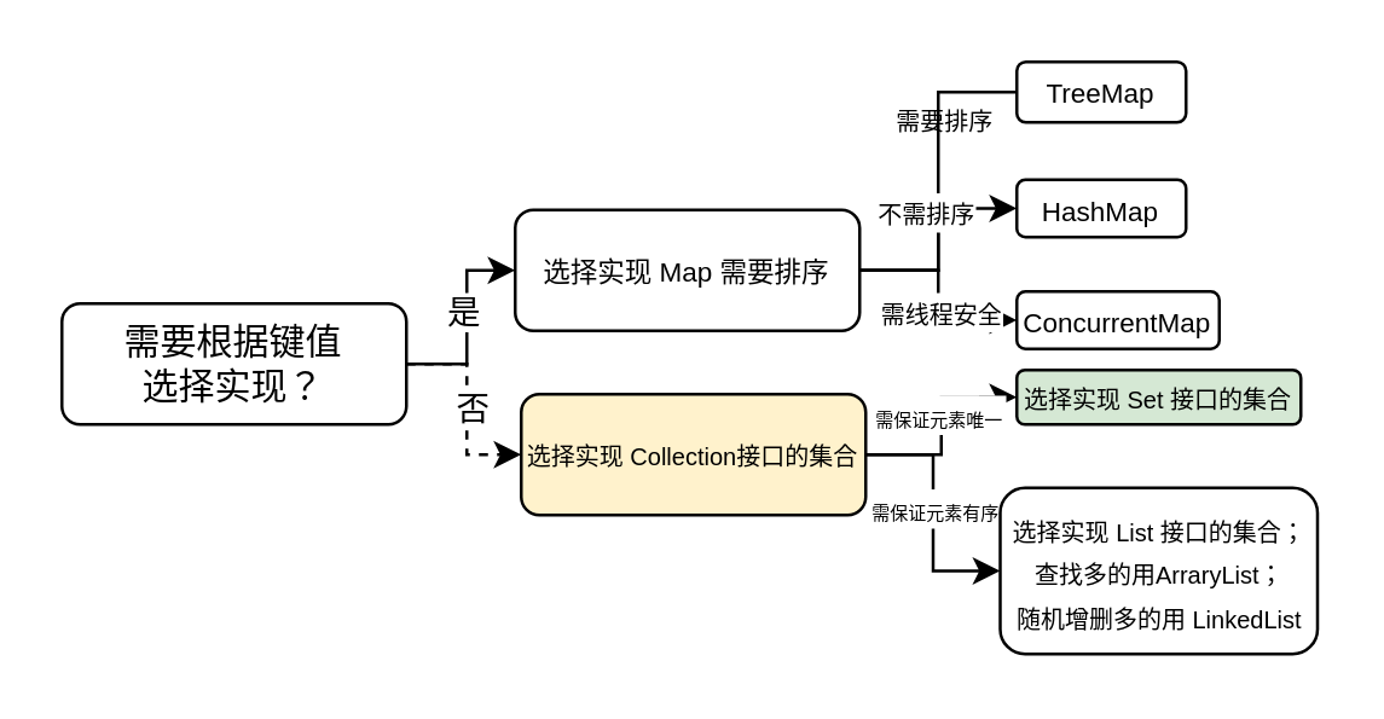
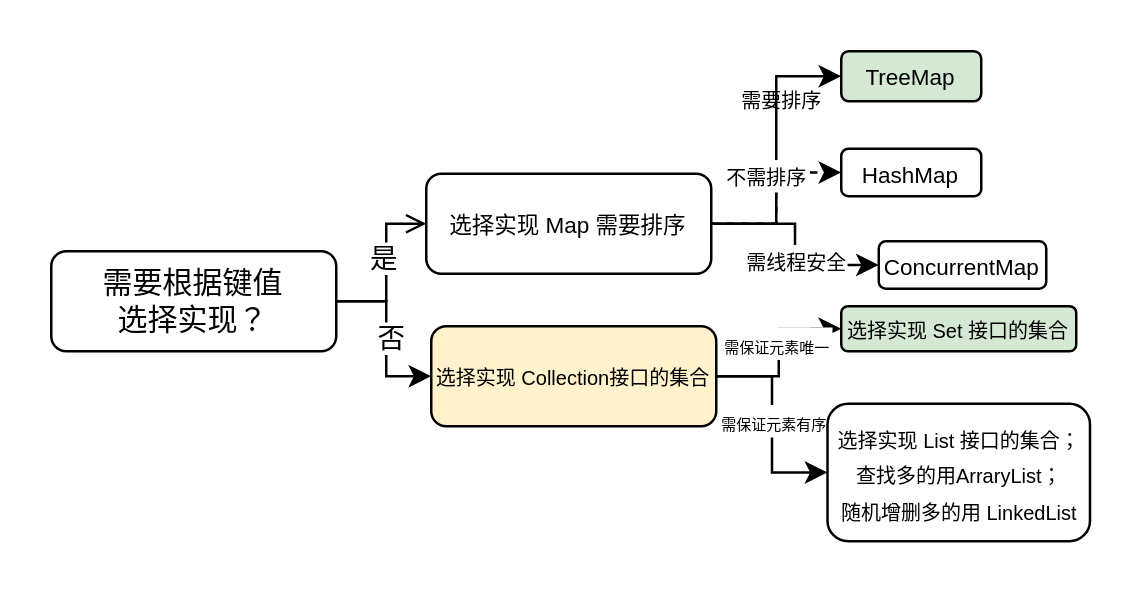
  <mxCell id="0" />
  <mxCell id="1" parent="0" />
- <mxCell id="2" style="edgeStyle=orthogonalEdgeStyle;rounded=0;orthogonalLoop=1;jettySize=auto;html=1;entryX=0;entryY=0.5;entryDx=0;entryDy=0;" edge="1" parent="1" source="6" target="18"><mxGeometry relative="1" as="geometry" /></mxCell>
+ <mxCell id="2" style="edgeStyle=orthogonalEdgeStyle;rounded=0;orthogonalLoop=1;jettySize=auto;html=1;entryX=0;entryY=0.5;entryDx=0;entryDy=0;endArrow=open;" edge="1" parent="1" source="6" target="18"><mxGeometry relative="1" as="geometry" /></mxCell>
  <mxCell id="3" value="是" style="edgeLabel;html=1;align=center;verticalAlign=middle;resizable=0;points=[];" vertex="1" connectable="0" parent="2"><mxGeometry x="0.12" y="2" relative="1" as="geometry"><mxPoint as="offset" /></mxGeometry></mxCell>
- <mxCell id="4" style="edgeStyle=orthogonalEdgeStyle;rounded=0;orthogonalLoop=1;jettySize=auto;html=1;exitX=1;exitY=0.5;exitDx=0;exitDy=0;entryX=0;entryY=0.5;entryDx=0;entryDy=0;dashed=1;" edge="1" parent="1" source="6" target="12"><mxGeometry relative="1" as="geometry" /></mxCell>
+ <mxCell id="4" style="edgeStyle=orthogonalEdgeStyle;rounded=0;orthogonalLoop=1;jettySize=auto;html=1;exitX=1;exitY=0.5;exitDx=0;exitDy=0;entryX=0;entryY=0.5;entryDx=0;entryDy=0;" edge="1" parent="1" source="6" target="12"><mxGeometry relative="1" as="geometry" /></mxCell>
  <mxCell id="5" value="否" style="edgeLabel;html=1;align=center;verticalAlign=middle;resizable=0;points=[];" vertex="1" connectable="0" parent="4"><mxGeometry x="0.007" y="1" relative="1" as="geometry"><mxPoint as="offset" /></mxGeometry></mxCell>
  <mxCell id="6" value="&lt;span style=&quot;text-wrap-mode: nowrap;&quot;&gt;需要根据键值&lt;/span&gt;&lt;span style=&quot;text-wrap-mode: nowrap; background-color: transparent; color: light-dark(rgb(0, 0, 0), rgb(255, 255, 255));&quot;&gt;选择实现？&lt;/span&gt;" style="rounded=1;whiteSpace=wrap;html=1;" vertex="1" parent="1"><mxGeometry x="20" y="100" width="114" height="40" as="geometry" /></mxCell>
  <mxCell id="7" style="edgeStyle=orthogonalEdgeStyle;rounded=0;orthogonalLoop=1;jettySize=auto;html=1;exitX=1;exitY=0.5;exitDx=0;exitDy=0;entryX=0;entryY=0.5;entryDx=0;entryDy=0;" edge="1" parent="1" source="12" target="23"><mxGeometry relative="1" as="geometry" /></mxCell>
  <mxCell id="8" value="Text" style="edgeLabel;html=1;align=center;verticalAlign=middle;resizable=0;points=[];" vertex="1" connectable="0" parent="7"><mxGeometry x="0.12" y="-1" relative="1" as="geometry"><mxPoint as="offset" /></mxGeometry></mxCell>
  <mxCell id="9" value="&lt;font style=&quot;font-size: 6px;&quot;&gt;需保证元素唯一&amp;nbsp;&lt;/font&gt;" style="edgeLabel;html=1;align=center;verticalAlign=middle;resizable=0;points=[];" vertex="1" connectable="0" parent="7"><mxGeometry x="0.12" y="1" relative="1" as="geometry"><mxPoint as="offset" /></mxGeometry></mxCell>
  <mxCell id="10" style="edgeStyle=orthogonalEdgeStyle;rounded=0;orthogonalLoop=1;jettySize=auto;html=1;exitX=1;exitY=0.5;exitDx=0;exitDy=0;entryX=0;entryY=0.5;entryDx=0;entryDy=0;" edge="1" parent="1" source="12" target="24"><mxGeometry relative="1" as="geometry" /></mxCell>
  <mxCell id="11" value="&lt;font style=&quot;font-size: 6px;&quot;&gt;需保证元素有序&lt;/font&gt;" style="edgeLabel;html=1;align=center;verticalAlign=middle;resizable=0;points=[];" vertex="1" connectable="0" parent="10"><mxGeometry x="-0.028" relative="1" as="geometry"><mxPoint as="offset" /></mxGeometry></mxCell>
  <mxCell id="12" value="&lt;span style=&quot;text-wrap-mode: nowrap;&quot;&gt;&lt;font style=&quot;font-size: 8px;&quot;&gt;选择实现 Collection接口的集合&lt;/font&gt;&lt;/span&gt;" style="rounded=1;whiteSpace=wrap;html=1;fillColor=#fff2cc;" vertex="1" parent="1"><mxGeometry x="172" y="130" width="114" height="40" as="geometry" /></mxCell>
- <mxCell id="13" style="edgeStyle=orthogonalEdgeStyle;rounded=0;orthogonalLoop=1;jettySize=auto;html=1;entryX=0;entryY=0.5;entryDx=0;entryDy=0;endArrow=none;" edge="1" parent="1" source="18" target="19"><mxGeometry relative="1" as="geometry" /></mxCell>
- <mxCell id="14" style="edgeStyle=orthogonalEdgeStyle;rounded=0;orthogonalLoop=1;jettySize=auto;html=1;entryX=0;entryY=0.5;entryDx=0;entryDy=0;" edge="1" parent="1" source="18" target="21"><mxGeometry relative="1" as="geometry" /></mxCell>
+ <mxCell id="13" style="edgeStyle=orthogonalEdgeStyle;rounded=0;orthogonalLoop=1;jettySize=auto;html=1;entryX=0;entryY=0.5;entryDx=0;entryDy=0;" edge="1" parent="1" source="18" target="19"><mxGeometry relative="1" as="geometry" /></mxCell>
+ <mxCell id="14" style="edgeStyle=orthogonalEdgeStyle;rounded=0;orthogonalLoop=1;jettySize=auto;html=1;entryX=0;entryY=0.5;entryDx=0;entryDy=0;dashed=1;" edge="1" parent="1" source="18" target="21"><mxGeometry relative="1" as="geometry" /></mxCell>
  <mxCell id="15" value="&lt;font style=&quot;font-size: 8px;&quot;&gt;不需排序&lt;/font&gt;" style="edgeLabel;html=1;align=center;verticalAlign=middle;resizable=0;points=[];" vertex="1" connectable="0" parent="14"><mxGeometry x="0.282" y="3" relative="1" as="geometry"><mxPoint x="-2" as="offset" /></mxGeometry></mxCell>
  <mxCell id="16" style="edgeStyle=orthogonalEdgeStyle;rounded=0;orthogonalLoop=1;jettySize=auto;html=1;exitX=1;exitY=0.5;exitDx=0;exitDy=0;entryX=0;entryY=0.5;entryDx=0;entryDy=0;" edge="1" parent="1" source="18" target="22"><mxGeometry relative="1" as="geometry" /></mxCell>
  <mxCell id="17" value="&lt;font style=&quot;font-size: 8px;&quot;&gt;需线程安全&lt;/font&gt;" style="edgeLabel;html=1;align=center;verticalAlign=middle;resizable=0;points=[];" vertex="1" connectable="0" parent="16"><mxGeometry x="0.141" relative="1" as="geometry"><mxPoint as="offset" /></mxGeometry></mxCell>
  <mxCell id="18" value="&lt;span style=&quot;text-wrap-mode: nowrap;&quot;&gt;&lt;font style=&quot;font-size: 9px;&quot;&gt;选择实现 Map 需要排序&lt;/font&gt;&lt;/span&gt;" style="rounded=1;whiteSpace=wrap;html=1;" vertex="1" parent="1"><mxGeometry x="170" y="69" width="114" height="40" as="geometry" /></mxCell>
- <mxCell id="19" value="&lt;span style=&quot;text-wrap-mode: nowrap;&quot;&gt;&lt;font style=&quot;font-size: 9px;&quot;&gt;TreeMap&lt;/font&gt;&lt;/span&gt;" style="rounded=1;whiteSpace=wrap;html=1;" vertex="1" parent="1"><mxGeometry x="336" y="20" width="56" height="20" as="geometry" /></mxCell>
+ <mxCell id="19" value="&lt;span style=&quot;text-wrap-mode: nowrap;&quot;&gt;&lt;font style=&quot;font-size: 9px;&quot;&gt;TreeMap&lt;/font&gt;&lt;/span&gt;" style="rounded=1;whiteSpace=wrap;html=1;fillColor=#d5e8d4;" vertex="1" parent="1"><mxGeometry x="336" y="20" width="56" height="20" as="geometry" /></mxCell>
  <mxCell id="20" value="&lt;font style=&quot;font-size: 8px;&quot;&gt;需要排序&lt;/font&gt;" style="text;html=1;align=center;verticalAlign=middle;resizable=0;points=[];autosize=1;strokeColor=none;fillColor=none;" vertex="1" parent="1"><mxGeometry x="286" y="26" width="51" height="26" as="geometry" /></mxCell>
  <mxCell id="21" value="&lt;span style=&quot;text-wrap-mode: nowrap;&quot;&gt;&lt;font style=&quot;font-size: 9px;&quot;&gt;HashMap&lt;/font&gt;&lt;/span&gt;" style="rounded=1;whiteSpace=wrap;html=1;" vertex="1" parent="1"><mxGeometry x="336" y="59" width="56" height="19" as="geometry" /></mxCell>
- <mxCell id="22" value="&lt;span style=&quot;text-wrap-mode: nowrap;&quot;&gt;&lt;font style=&quot;font-size: 9px;&quot;&gt;ConcurrentMap&lt;/font&gt;&lt;/span&gt;" style="rounded=1;whiteSpace=wrap;html=1;" vertex="1" parent="1"><mxGeometry x="336" y="96" width="67" height="19" as="geometry" /></mxCell>
+ <mxCell id="22" value="&lt;span style=&quot;text-wrap-mode: nowrap;&quot;&gt;&lt;font style=&quot;font-size: 9px;&quot;&gt;ConcurrentMap&lt;/font&gt;&lt;/span&gt;" style="rounded=1;whiteSpace=wrap;html=1;" vertex="1" parent="1"><mxGeometry x="351" y="96" width="67" height="19" as="geometry" /></mxCell>
  <mxCell id="23" value="&lt;span style=&quot;text-wrap-mode: nowrap;&quot;&gt;&lt;font style=&quot;font-size: 8px;&quot;&gt;选择实现 Set 接口的集合&lt;/font&gt;&lt;/span&gt;" style="rounded=1;whiteSpace=wrap;html=1;fillColor=#d5e8d4;" vertex="1" parent="1"><mxGeometry x="336" y="122" width="94" height="18" as="geometry" /></mxCell>
  <mxCell id="24" value="&lt;span style=&quot;font-size: 8px; text-wrap-mode: nowrap;&quot;&gt;选择实现 List 接口的集合；&lt;/span&gt;&lt;div&gt;&lt;span style=&quot;font-size: 8px; text-wrap-mode: nowrap;&quot;&gt;查找多的用ArraryList；&lt;/span&gt;&lt;/div&gt;&lt;div&gt;&lt;span style=&quot;font-size: 8px; text-wrap-mode: nowrap;&quot;&gt;随机增删多的用 LinkedList&lt;/span&gt;&lt;/div&gt;" style="rounded=1;whiteSpace=wrap;html=1;" vertex="1" parent="1"><mxGeometry x="330.5" y="161" width="105" height="55" as="geometry" /></mxCell>
